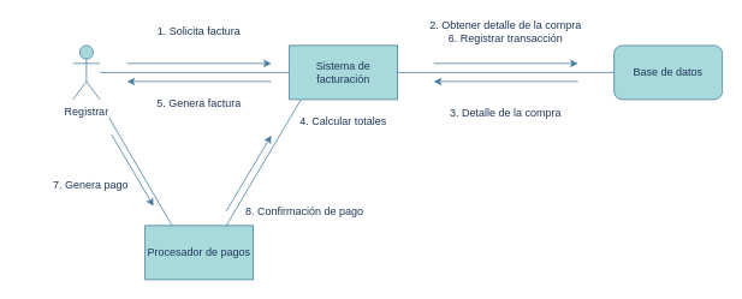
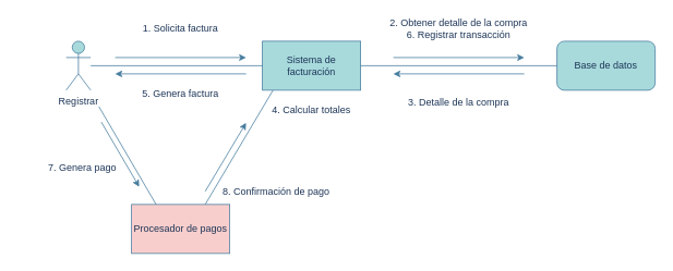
  <mxCell id="0" />
  <mxCell id="1" parent="0" />
  <mxCell id="2" value="Registrar" style="shape=umlActor;verticalLabelPosition=bottom;verticalAlign=top;html=1;outlineConnect=0;labelBackgroundColor=none;fillColor=#A8DADC;strokeColor=#457B9D;fontColor=#1D3557;" vertex="1" parent="1"><mxGeometry x="80" y="50" width="30" height="60" as="geometry" /></mxCell>
  <mxCell id="3" value="Sistema de facturación" style="rounded=0;whiteSpace=wrap;html=1;labelBackgroundColor=none;fillColor=#A8DADC;strokeColor=#457B9D;fontColor=#1D3557;" vertex="1" parent="1"><mxGeometry x="320" y="50" width="120" height="60" as="geometry" /></mxCell>
  <mxCell id="4" value="Base de datos" style="whiteSpace=wrap;html=1;labelBackgroundColor=none;fillColor=#A8DADC;strokeColor=#457B9D;fontColor=#1D3557;rounded=1;" vertex="1" parent="1"><mxGeometry x="680" y="50" width="120" height="60" as="geometry" /></mxCell>
- <mxCell id="5" value="Procesador de pagos" style="rounded=0;whiteSpace=wrap;html=1;labelBackgroundColor=none;fillColor=#A8DADC;strokeColor=#457B9D;fontColor=#1D3557;" vertex="1" parent="1"><mxGeometry x="160" y="250" width="120" height="60" as="geometry" /></mxCell>
+ <mxCell id="5" value="Procesador de pagos" style="rounded=0;whiteSpace=wrap;html=1;labelBackgroundColor=none;fillColor=#f8cecc;strokeColor=#457B9D;fontColor=#1D3557;" vertex="1" parent="1"><mxGeometry x="160" y="250" width="120" height="60" as="geometry" /></mxCell>
  <mxCell id="6" value="" style="endArrow=none;html=1;rounded=0;entryX=0;entryY=0.5;entryDx=0;entryDy=0;labelBackgroundColor=none;strokeColor=#457B9D;fontColor=default;" edge="1" parent="1" source="2" target="3"><mxGeometry width="50" height="50" relative="1" as="geometry"><mxPoint x="140" y="100" as="sourcePoint" /><mxPoint x="650" y="100" as="targetPoint" /></mxGeometry></mxCell>
  <mxCell id="7" value="" style="endArrow=none;html=1;rounded=0;entryX=0;entryY=0.5;entryDx=0;entryDy=0;exitX=1;exitY=0.5;exitDx=0;exitDy=0;labelBackgroundColor=none;strokeColor=#457B9D;fontColor=default;" edge="1" parent="1" source="3" target="4"><mxGeometry width="50" height="50" relative="1" as="geometry"><mxPoint x="460" y="80" as="sourcePoint" /><mxPoint x="670" y="80" as="targetPoint" /></mxGeometry></mxCell>
  <mxCell id="8" value="" style="endArrow=classic;html=1;rounded=0;labelBackgroundColor=none;strokeColor=#457B9D;fontColor=default;" edge="1" parent="1"><mxGeometry width="50" height="50" relative="1" as="geometry"><mxPoint x="480" y="70" as="sourcePoint" /><mxPoint x="640" y="70" as="targetPoint" /></mxGeometry></mxCell>
  <mxCell id="9" value="1. Solicita factura" style="text;html=1;align=center;verticalAlign=middle;whiteSpace=wrap;rounded=0;labelBackgroundColor=none;fontColor=#1D3557;" vertex="1" parent="1"><mxGeometry x="170" y="20" width="100" height="30" as="geometry" /></mxCell>
  <mxCell id="10" value="" style="endArrow=classic;html=1;rounded=0;labelBackgroundColor=none;strokeColor=#457B9D;fontColor=default;" edge="1" parent="1"><mxGeometry width="50" height="50" relative="1" as="geometry"><mxPoint x="140" y="70" as="sourcePoint" /><mxPoint x="300" y="70" as="targetPoint" /></mxGeometry></mxCell>
  <mxCell id="11" value="" style="endArrow=classic;html=1;rounded=0;labelBackgroundColor=none;strokeColor=#457B9D;fontColor=default;" edge="1" parent="1"><mxGeometry width="50" height="50" relative="1" as="geometry"><mxPoint x="640" y="90" as="sourcePoint" /><mxPoint x="480" y="90" as="targetPoint" /></mxGeometry></mxCell>
  <mxCell id="12" value="2. Obtener detalle de la compra&lt;div&gt;6. Registrar transacción&lt;/div&gt;" style="text;html=1;align=center;verticalAlign=middle;whiteSpace=wrap;rounded=0;labelBackgroundColor=none;fontColor=#1D3557;" vertex="1" parent="1"><mxGeometry x="470" y="20" width="180" height="30" as="geometry" /></mxCell>
  <mxCell id="13" value="" style="endArrow=classic;html=1;rounded=0;labelBackgroundColor=none;strokeColor=#457B9D;fontColor=default;" edge="1" parent="1"><mxGeometry width="50" height="50" relative="1" as="geometry"><mxPoint x="300" y="90" as="sourcePoint" /><mxPoint x="140" y="90" as="targetPoint" /></mxGeometry></mxCell>
  <mxCell id="14" value="3. Detalle de la compra" style="text;html=1;align=center;verticalAlign=middle;whiteSpace=wrap;rounded=0;labelBackgroundColor=none;fontColor=#1D3557;" vertex="1" parent="1"><mxGeometry x="480" y="110" width="160" height="30" as="geometry" /></mxCell>
  <mxCell id="15" value="5. Genera factura" style="text;html=1;align=center;verticalAlign=middle;whiteSpace=wrap;rounded=0;labelBackgroundColor=none;fontColor=#1D3557;" vertex="1" parent="1"><mxGeometry x="140" y="100" width="160" height="30" as="geometry" /></mxCell>
  <mxCell id="16" value="4. Calcular totales" style="text;html=1;align=center;verticalAlign=middle;whiteSpace=wrap;rounded=0;labelBackgroundColor=none;fontColor=#1D3557;" vertex="1" parent="1"><mxGeometry x="300" y="120" width="160" height="30" as="geometry" /></mxCell>
  <mxCell id="17" value="" style="endArrow=none;html=1;rounded=0;exitX=0.25;exitY=0;exitDx=0;exitDy=0;labelBackgroundColor=none;strokeColor=#457B9D;fontColor=default;" edge="1" parent="1" source="5"><mxGeometry width="50" height="50" relative="1" as="geometry"><mxPoint x="520" y="110" as="sourcePoint" /><mxPoint x="120" y="130" as="targetPoint" /></mxGeometry></mxCell>
  <mxCell id="18" value="" style="endArrow=classic;html=1;rounded=0;entryX=0.952;entryY=0.977;entryDx=0;entryDy=0;entryPerimeter=0;labelBackgroundColor=none;strokeColor=#457B9D;fontColor=default;" edge="1" parent="1"><mxGeometry width="50" height="50" relative="1" as="geometry"><mxPoint x="123" y="149" as="sourcePoint" /><mxPoint x="169.32" y="228.31" as="targetPoint" /></mxGeometry></mxCell>
  <mxCell id="19" value="7. Genera pago" style="text;html=1;align=center;verticalAlign=middle;whiteSpace=wrap;rounded=0;labelBackgroundColor=none;fontColor=#1D3557;" vertex="1" parent="1"><mxGeometry x="20" y="190" width="160" height="30" as="geometry" /></mxCell>
  <mxCell id="20" value="" style="endArrow=none;html=1;rounded=0;exitX=0.75;exitY=0;exitDx=0;exitDy=0;entryX=0.107;entryY=1.002;entryDx=0;entryDy=0;entryPerimeter=0;labelBackgroundColor=none;strokeColor=#457B9D;fontColor=default;" edge="1" parent="1" source="5" target="3"><mxGeometry width="50" height="50" relative="1" as="geometry"><mxPoint x="290" y="250" as="sourcePoint" /><mxPoint x="220" y="130" as="targetPoint" /></mxGeometry></mxCell>
  <mxCell id="21" value="" style="endArrow=classic;html=1;rounded=0;labelBackgroundColor=none;strokeColor=#457B9D;fontColor=default;" edge="1" parent="1"><mxGeometry width="50" height="50" relative="1" as="geometry"><mxPoint x="250" y="234" as="sourcePoint" /><mxPoint x="300" y="150" as="targetPoint" /></mxGeometry></mxCell>
  <mxCell id="22" value="8. Confirmación de pago" style="text;html=1;align=center;verticalAlign=middle;whiteSpace=wrap;rounded=0;labelBackgroundColor=none;fontColor=#1D3557;" vertex="1" parent="1"><mxGeometry x="257" y="220" width="160" height="30" as="geometry" /></mxCell>
